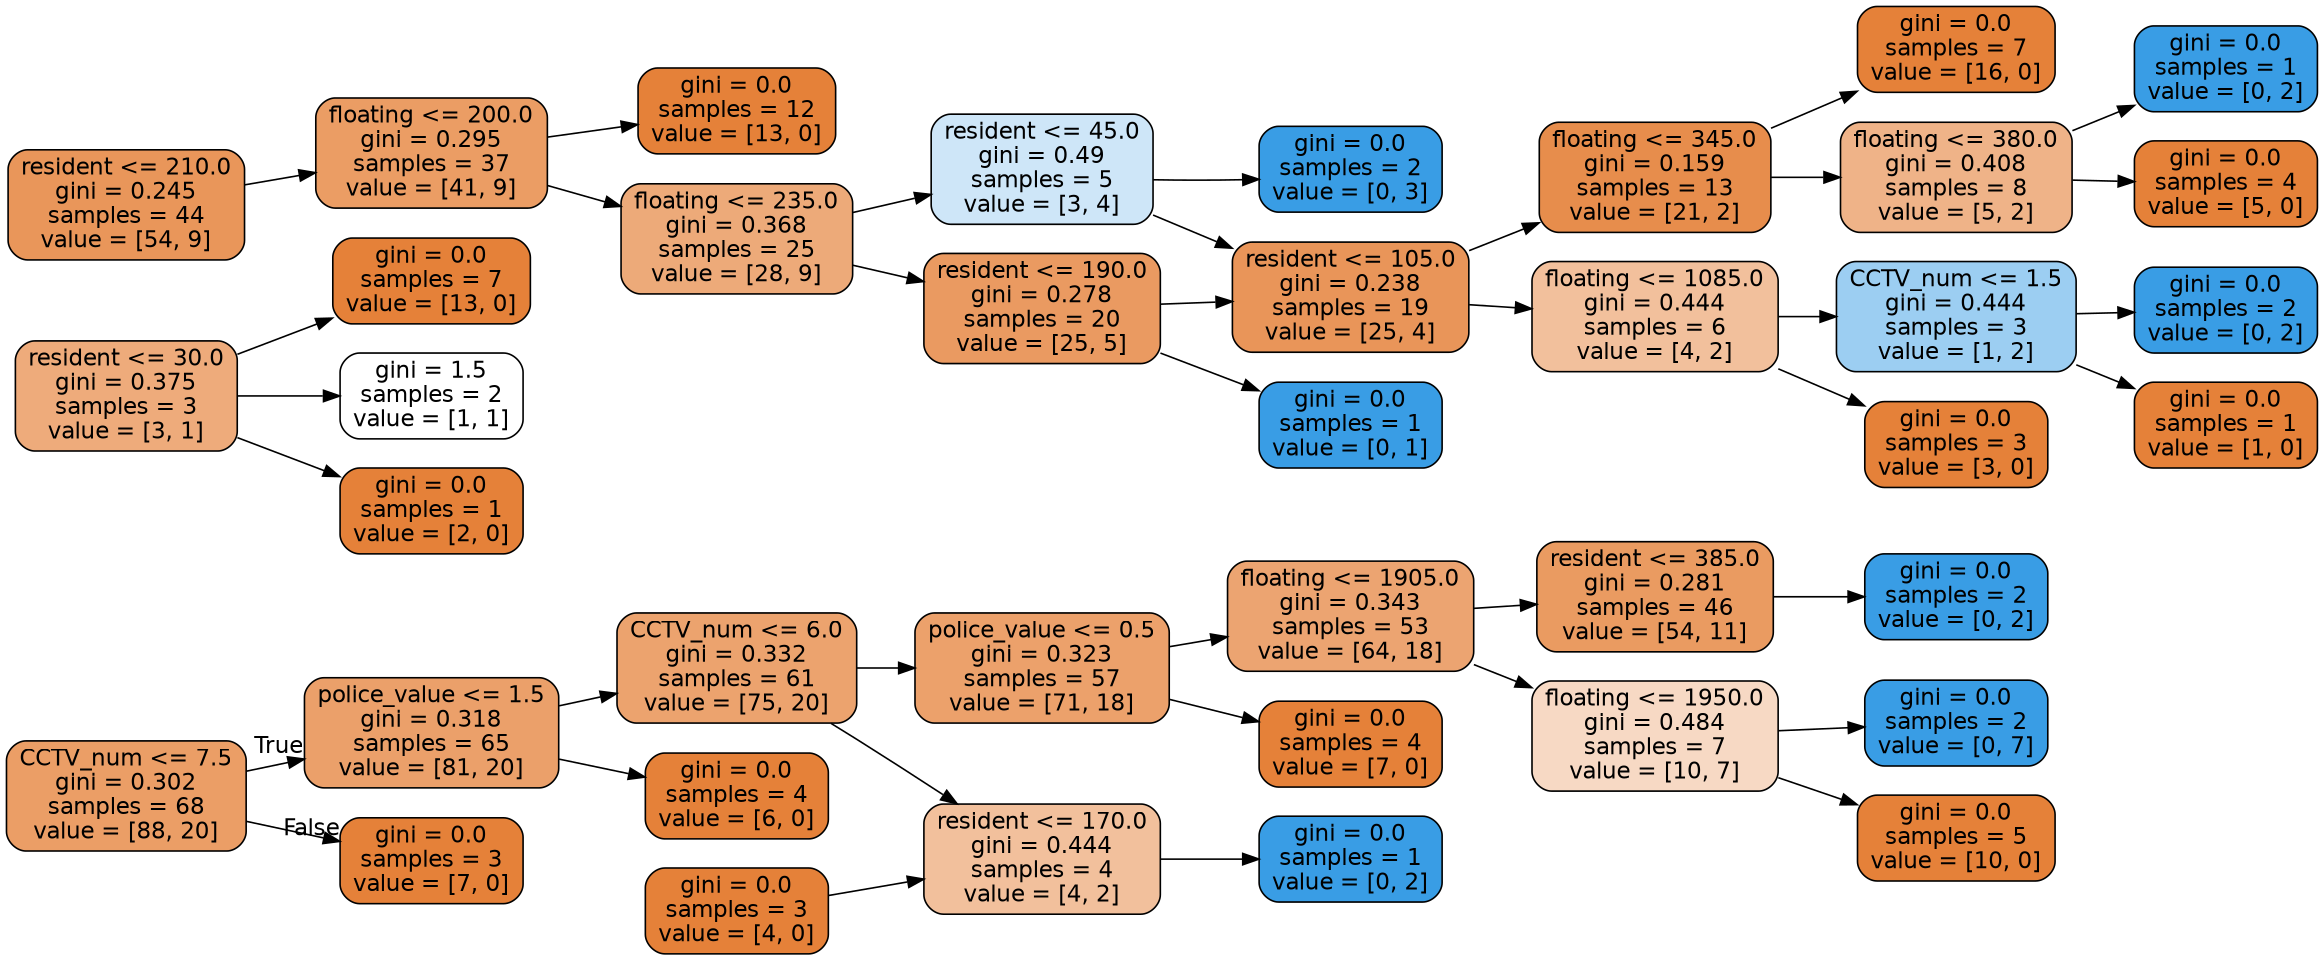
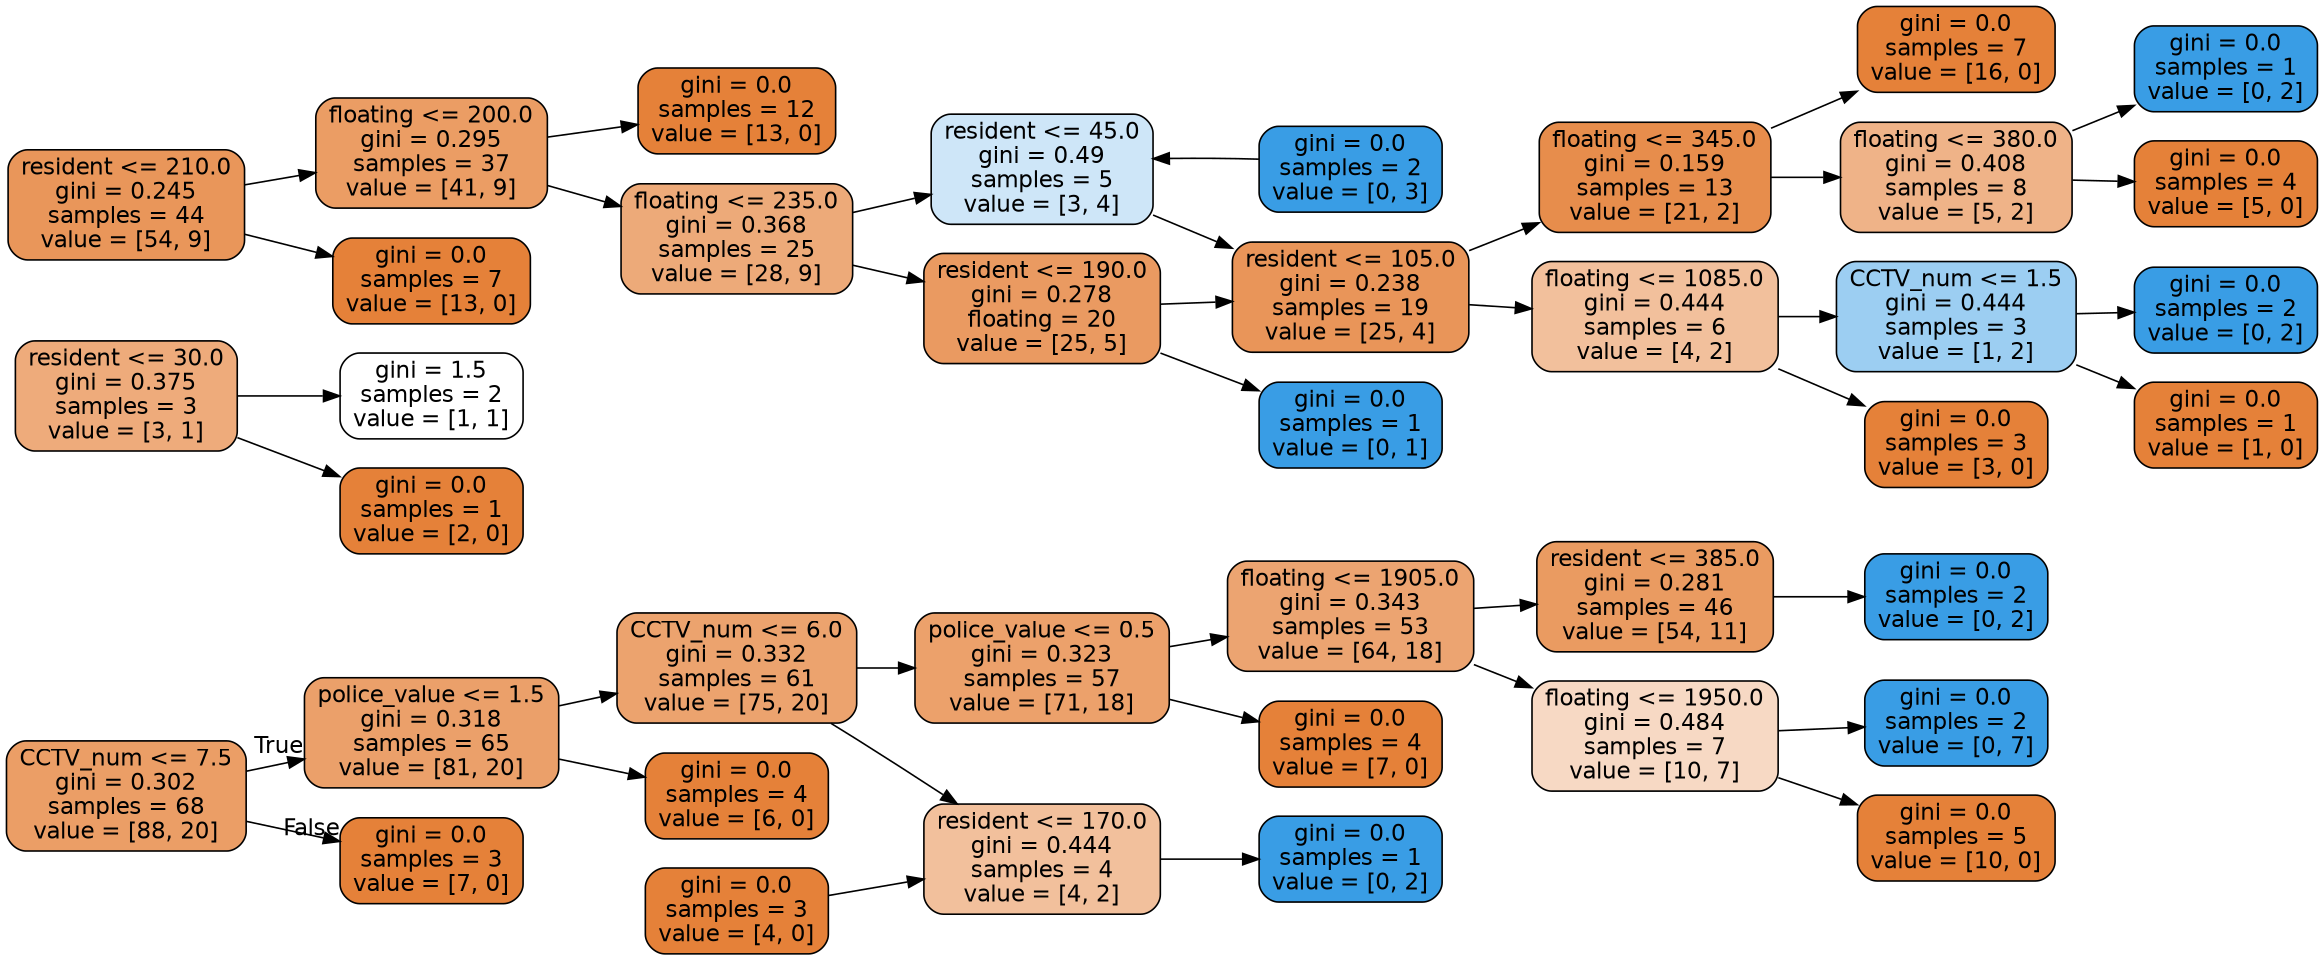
  digraph {
    rankdir=LR
    node [color=black fillcolor="#e58139" fontname=helvetica shape=box style="filled, rounded"]
    edge [fontname=helvetica]
    n1 [fillcolor="#eb9e66" label="CCTV_num <= 7.5\ngini = 0.302\nsamples = 68\nvalue = [88, 20]"]
    n2 [fillcolor="#eba06a" label="police_value <= 1.5\ngini = 0.318\nsamples = 65\nvalue = [81, 20]"]
    n3 [label="gini = 0.0\nsamples = 3\nvalue = [7, 0]"]
    n4 [fillcolor="#eca36e" label="CCTV_num <= 6.0\ngini = 0.332\nsamples = 61\nvalue = [75, 20]"]
    n5 [label="gini = 0.0\nsamples = 4\nvalue = [6, 0]"]
    n6 [fillcolor="#eca16b" label="police_value <= 0.5\ngini = 0.323\nsamples = 57\nvalue = [71, 18]"]
    n7 [fillcolor="#f2c09c" label="resident <= 170.0\ngini = 0.444\nsamples = 4\nvalue = [4, 2]"]
    n8 [fillcolor="#eca471" label="floating <= 1905.0\ngini = 0.343\nsamples = 53\nvalue = [64, 18]"]
    n9 [label="gini = 0.0\nsamples = 4\nvalue = [7, 0]"]
    n10 [fillcolor="#399de5" label="gini = 0.0\nsamples = 1\nvalue = [0, 2]"]
    n11 [fillcolor="#ea9b61" label="resident <= 385.0\ngini = 0.281\nsamples = 46\nvalue = [54, 11]"]
    n12 [fillcolor="#f7d9c4" label="floating <= 1950.0\ngini = 0.484\nsamples = 7\nvalue = [10, 7]"]
    n13 [fillcolor="#399de5" label="gini = 0.0\nsamples = 2\nvalue = [0, 2]"]
    n14 [fillcolor="#399de5" label="gini = 0.0\nsamples = 2\nvalue = [0, 7]"]
    n15 [label="gini = 0.0\nsamples = 5\nvalue = [10, 0]"]
    n16 [fillcolor="#e9965a" label="resident <= 210.0\ngini = 0.245\nsamples = 44\nvalue = [54, 9]"]
    n17 [fillcolor="#eb9d64" label="floating <= 200.0\ngini = 0.295\nsamples = 37\nvalue = [41, 9]"]
    n18 [label="gini = 0.0\nsamples = 7\nvalue = [13, 0]"]
    n19 [label="gini = 0.0\nsamples = 12\nvalue = [13, 0]"]
    n20 [fillcolor="#edaa79" label="floating <= 235.0\ngini = 0.368\nsamples = 25\nvalue = [28, 9]"]
    n21 [fillcolor="#cee6f8" label="resident <= 45.0\ngini = 0.49\nsamples = 5\nvalue = [3, 4]"]
-   n22 [fillcolor="#ea9a61" label="resident <= 190.0\ngini = 0.278\nsamples = 20\nvalue = [25, 5]"]
+   n22 [fillcolor="#ea9a61" label="resident <= 190.0\ngini = 0.278\nfloating = 20\nvalue = [25, 5]"]
    n23 [fillcolor="#399de5" label="gini = 0.0\nsamples = 2\nvalue = [0, 3]"]
    n24 [fillcolor="#e99559" label="resident <= 105.0\ngini = 0.238\nsamples = 19\nvalue = [25, 4]"]
    n25 [fillcolor="#399de5" label="gini = 0.0\nsamples = 1\nvalue = [0, 1]"]
    n26 [fillcolor="#eeab7b" label="resident <= 30.0\ngini = 0.375\nsamples = 3\nvalue = [3, 1]"]
    n27 [fillcolor="#ffffff" label="gini = 1.5\nsamples = 2\nvalue = [1, 1]"]
    n28 [label="gini = 0.0\nsamples = 1\nvalue = [2, 0]"]
    n29 [fillcolor="#e78d4c" label="floating <= 345.0\ngini = 0.159\nsamples = 13\nvalue = [21, 2]"]
    n30 [fillcolor="#f2c09c" label="floating <= 1085.0\ngini = 0.444\nsamples = 6\nvalue = [4, 2]"]
    n31 [label="gini = 0.0\nsamples = 7\nvalue = [16, 0]"]
    n32 [fillcolor="#efb388" label="floating <= 380.0\ngini = 0.408\nsamples = 8\nvalue = [5, 2]"]
    n33 [fillcolor="#9ccef2" label="CCTV_num <= 1.5\ngini = 0.444\nsamples = 3\nvalue = [1, 2]"]
    n34 [label="gini = 0.0\nsamples = 3\nvalue = [3, 0]"]
    n35 [fillcolor="#399de5" label="gini = 0.0\nsamples = 1\nvalue = [0, 2]"]
    n36 [label="gini = 0.0\nsamples = 4\nvalue = [5, 0]"]
    n37 [fillcolor="#399de5" label="gini = 0.0\nsamples = 2\nvalue = [0, 2]"]
    n38 [label="gini = 0.0\nsamples = 1\nvalue = [1, 0]"]
    n39 [label="gini = 0.0\nsamples = 3\nvalue = [4, 0]"]
    n1 -> n2 [headlabel=True labelangle=45 labeldistance=2.5]
    n1 -> n3 [headlabel=False labelangle=-45 labeldistance=2.5]
    n2 -> n4
    n2 -> n5
    n4 -> n6
    n4 -> n7
    n6 -> n8
    n6 -> n9
    n7 -> n10
    n8 -> n11
    n8 -> n12
    n11 -> n13
    n12 -> n14
    n12 -> n15
    n16 -> n17
-   n26 -> n18
+   n16 -> n18
    n17 -> n19
    n17 -> n20
    n20 -> n21
    n20 -> n22
-   n21 -> n23
+   n23 -> n21
    n21 -> n24
    n22 -> n24
    n22 -> n25
    n24 -> n29
    n24 -> n30
    n26 -> n27
    n26 -> n28
    n29 -> n31
    n29 -> n32
    n30 -> n33
    n30 -> n34
    n32 -> n35
    n32 -> n36
    n33 -> n37
    n33 -> n38
    n39 -> n7
  }
